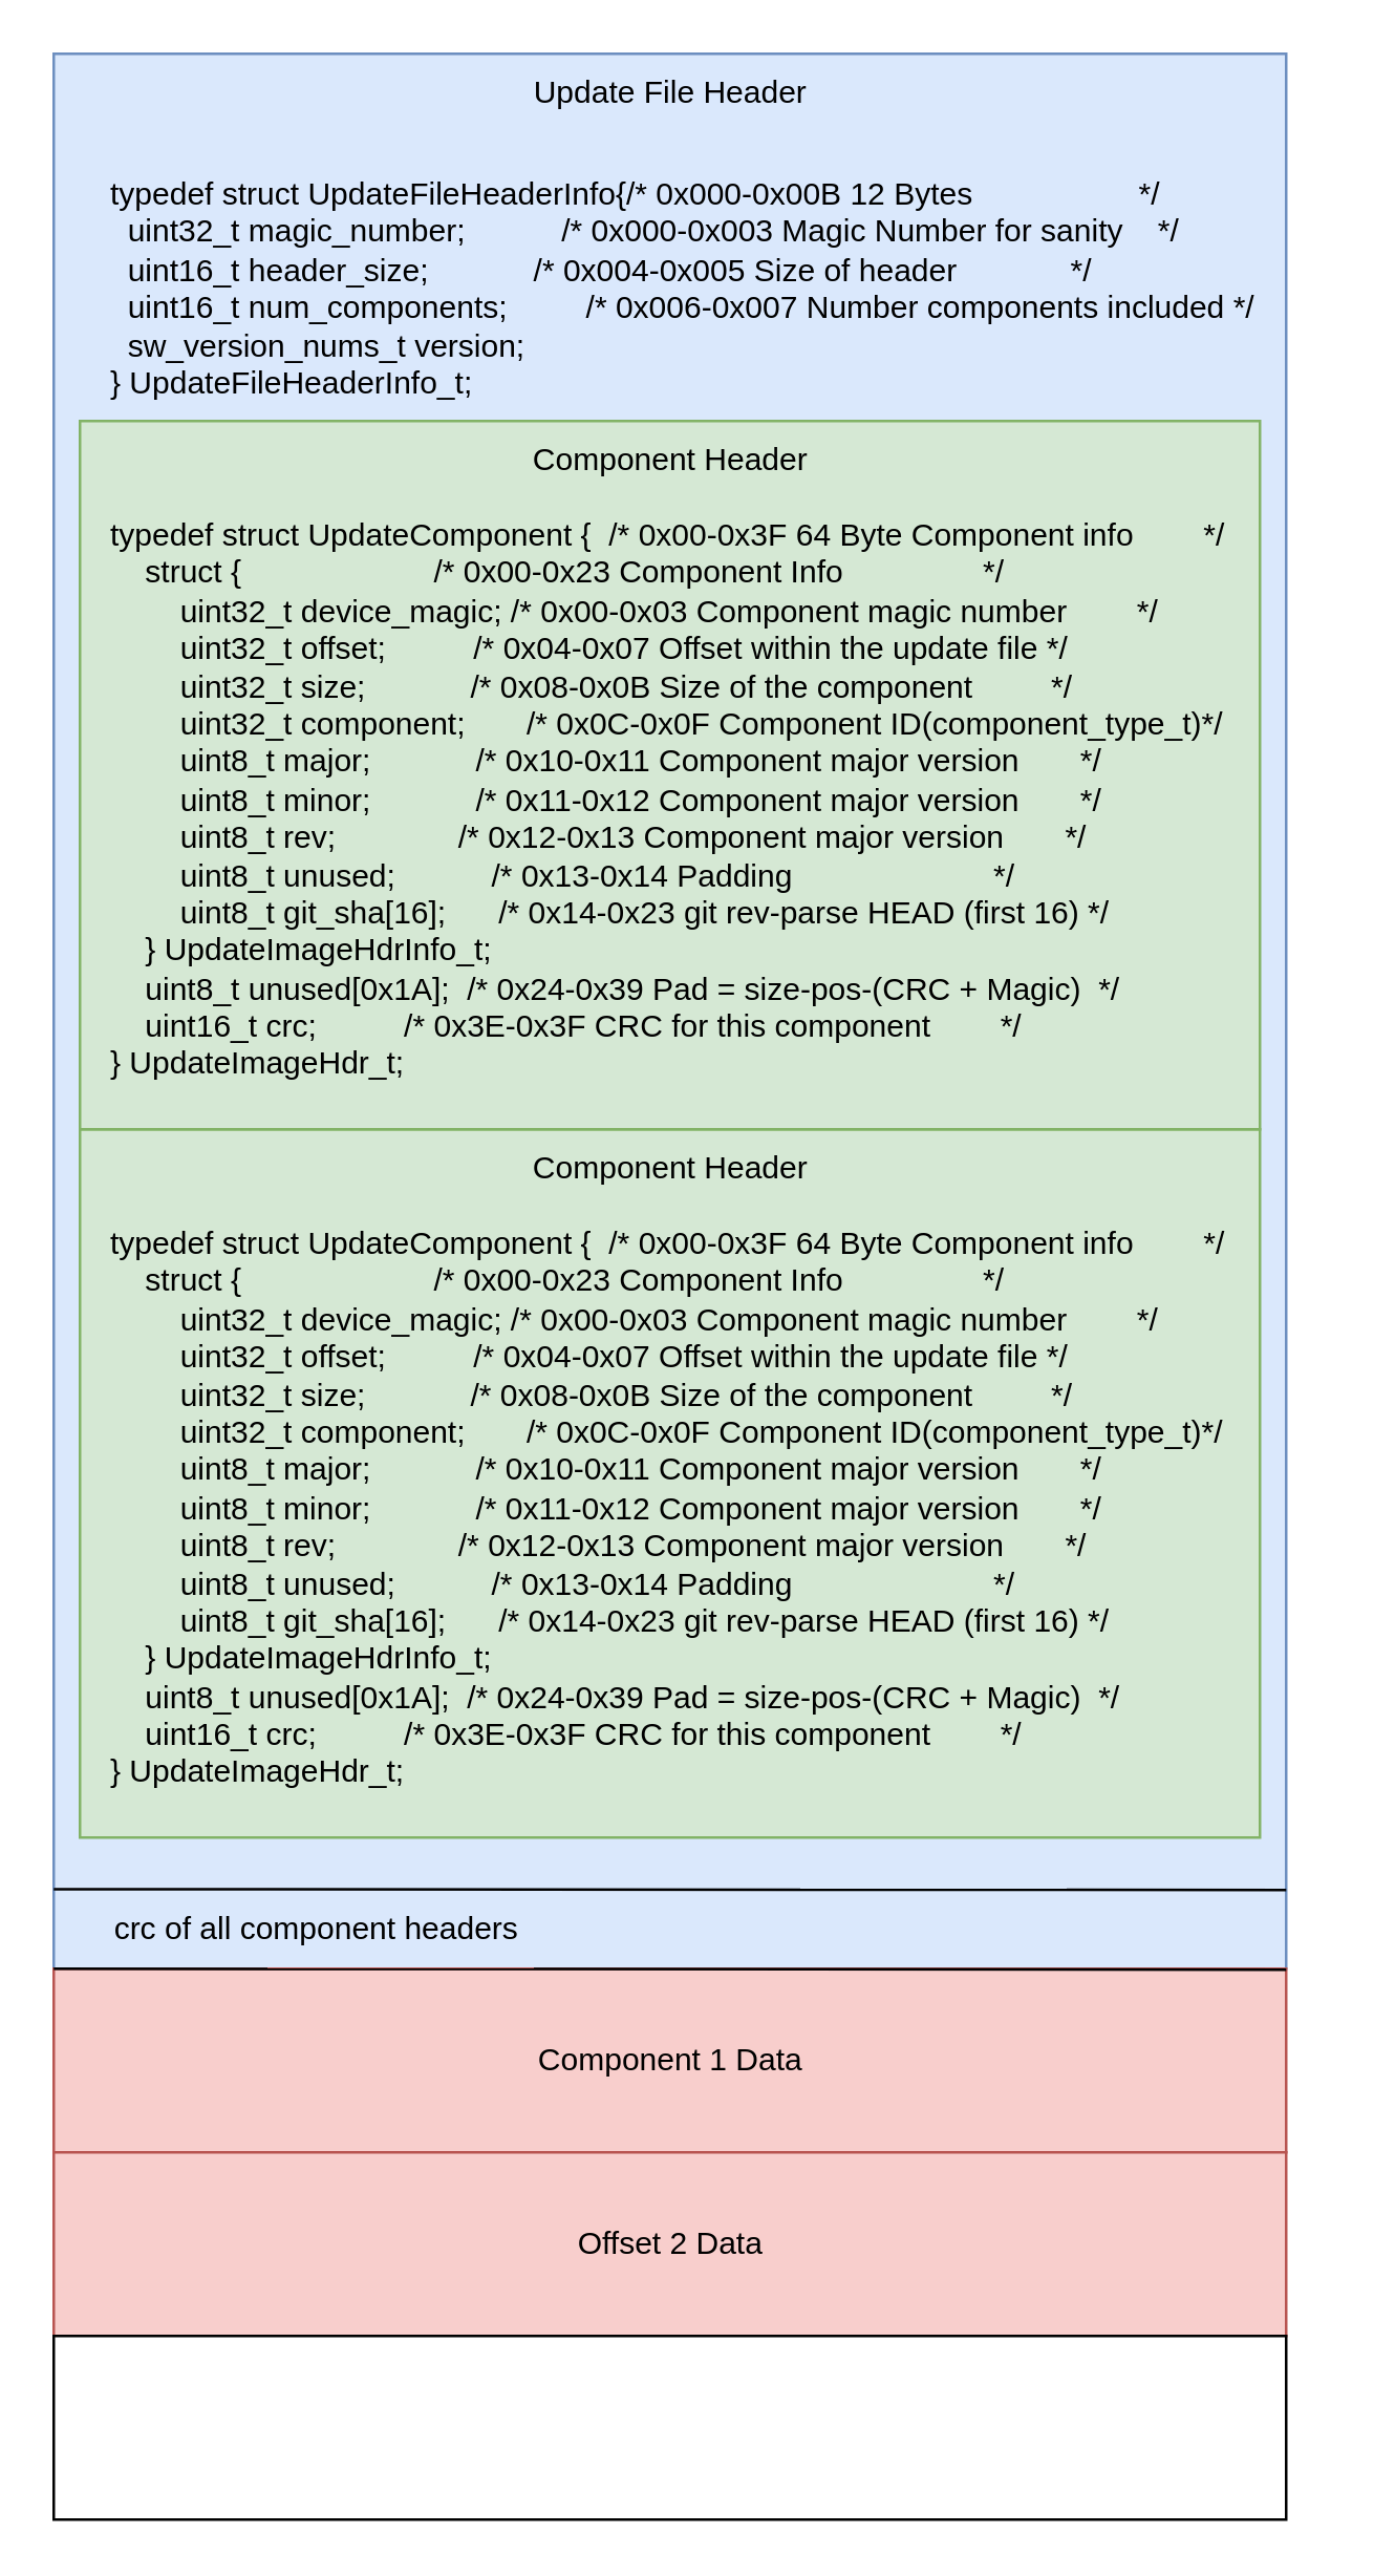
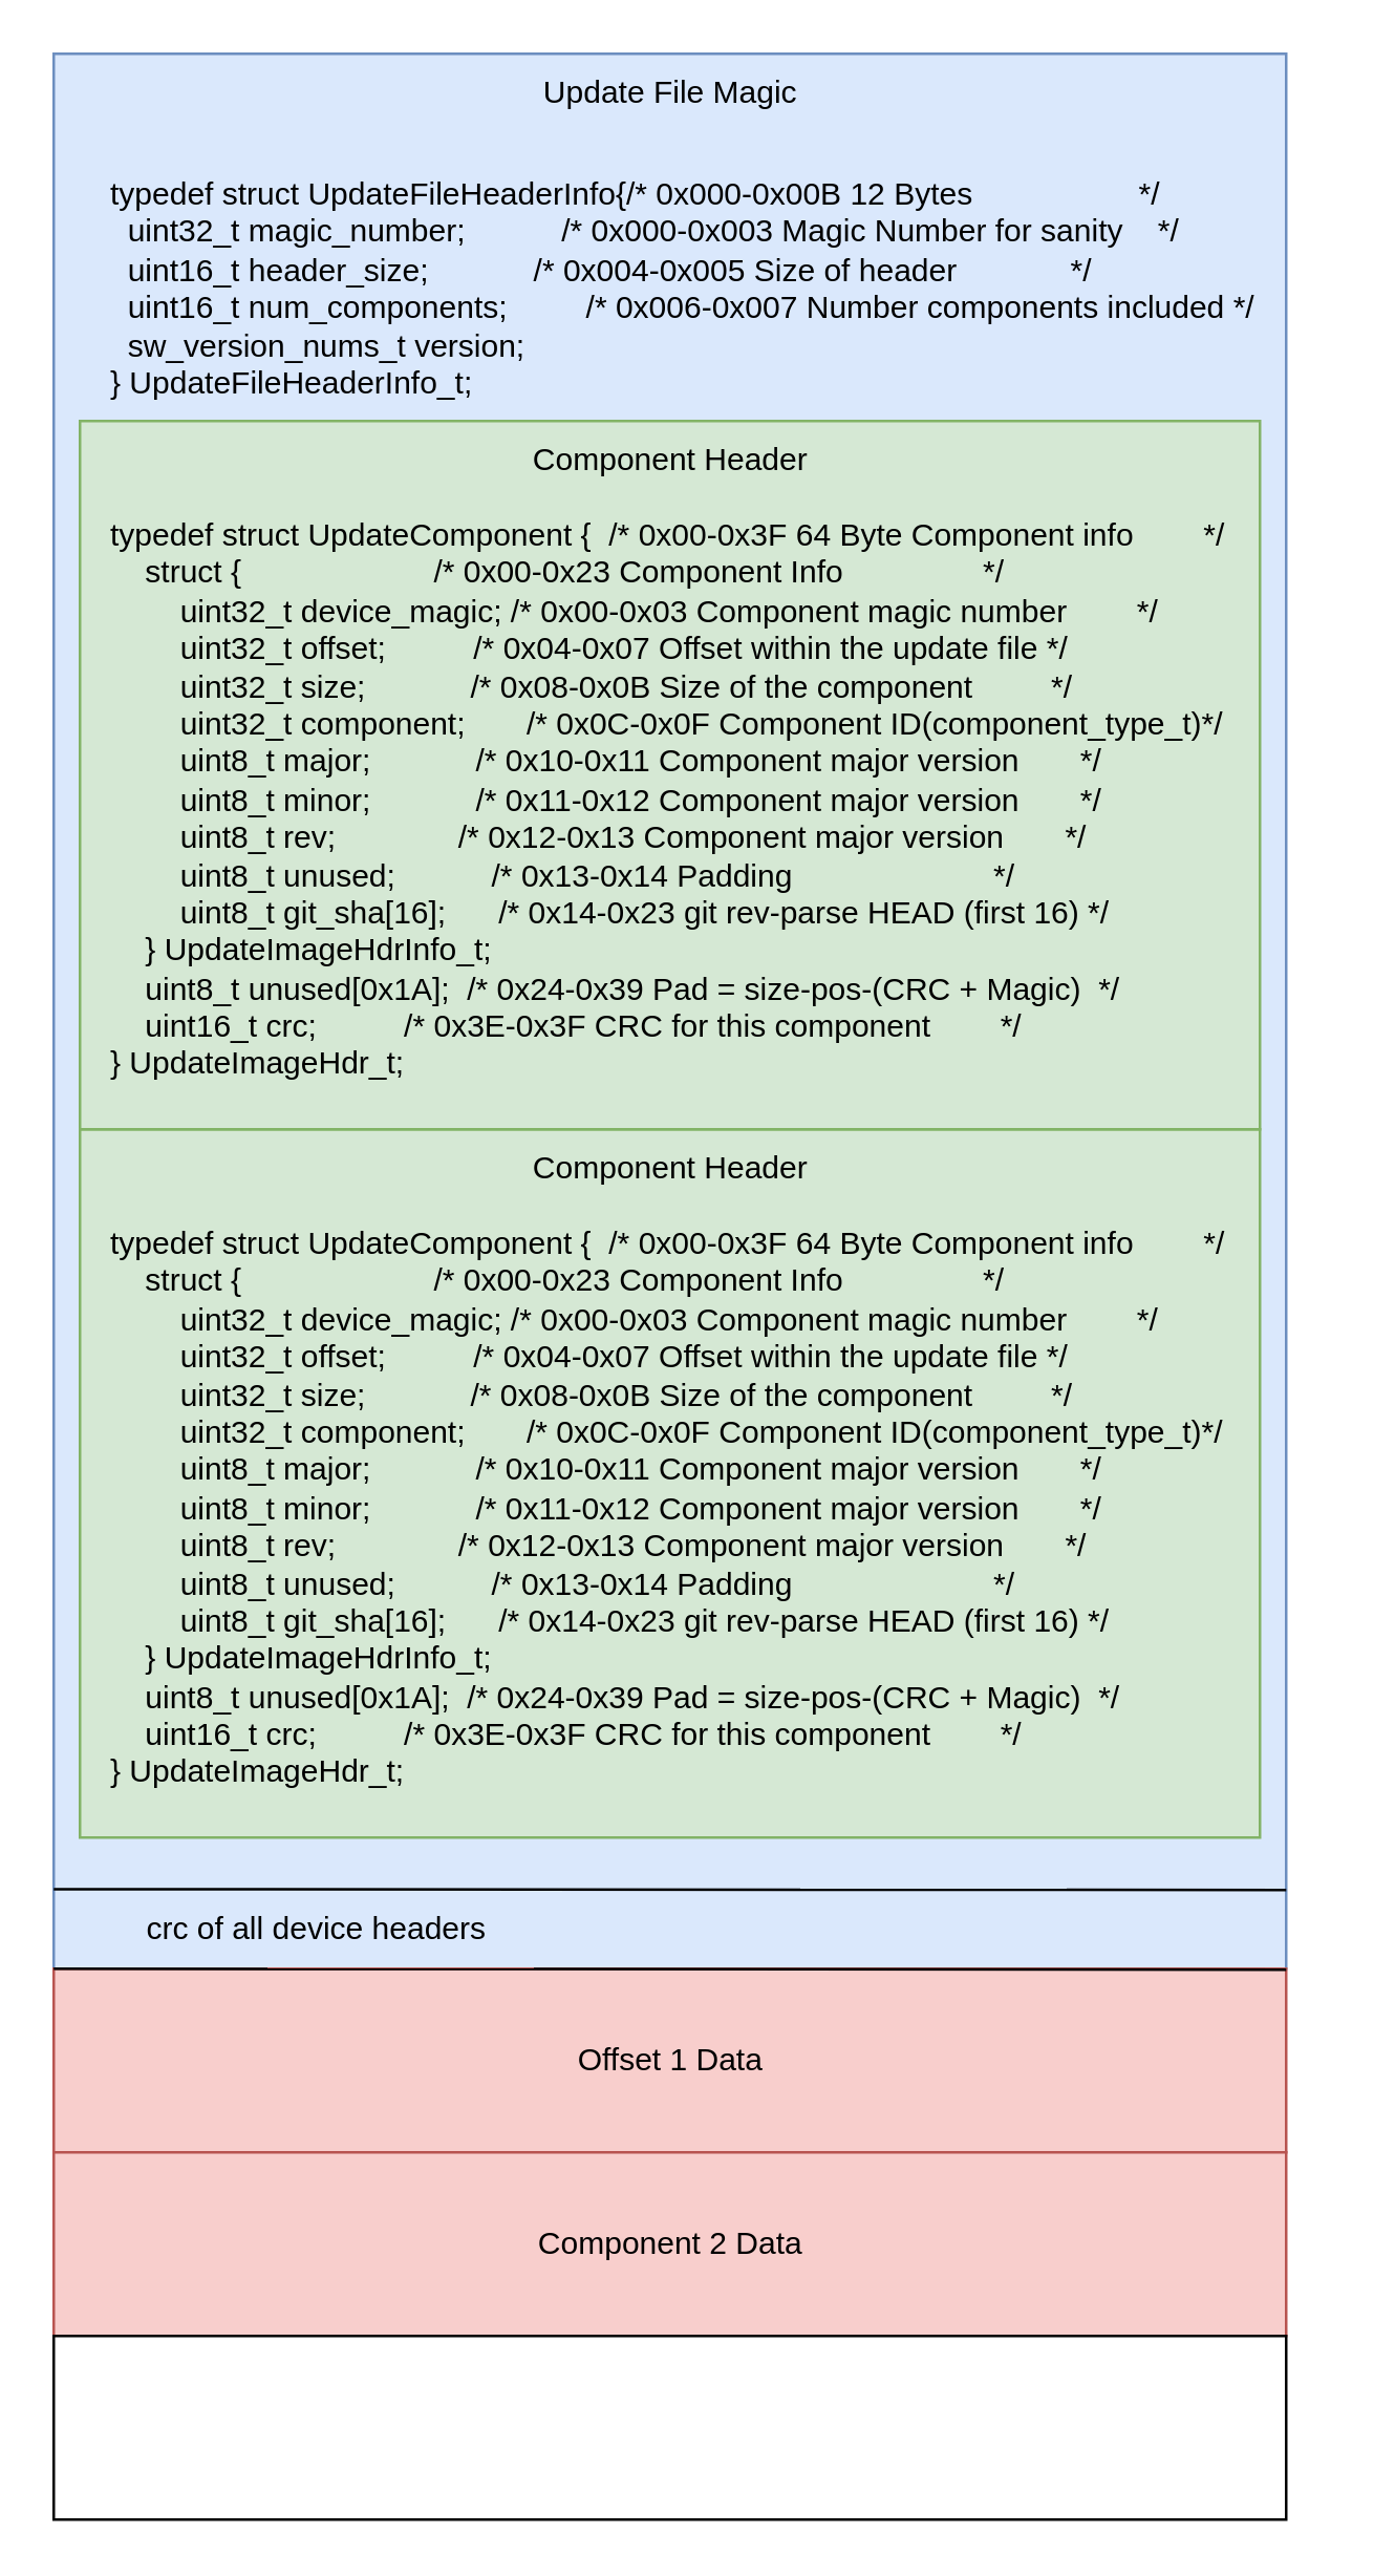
  <mxCell id="0" />
  <mxCell id="1" parent="0" />
  <mxCell id="2" value="" style="rounded=0;whiteSpace=wrap;html=1;fillColor=#dae8fc;strokeColor=#6c8ebf;" vertex="1" parent="1"><mxGeometry x="20" y="20" width="470" height="730" as="geometry" /></mxCell>
  <mxCell id="3" value="typedef struct UpdateFileHeaderInfo{/* 0x000-0x00B 12 Bytes                   */&#10;  uint32_t magic_number;           /* 0x000-0x003 Magic Number for sanity    */&#10;  uint16_t header_size;            /* 0x004-0x005 Size of header             */&#10;  uint16_t num_components;         /* 0x006-0x007 Number components included */&#10;  sw_version_nums_t version;&#10;} UpdateFileHeaderInfo_t;" style="text;whiteSpace=wrap;" vertex="1" parent="1"><mxGeometry x="40" y="60" width="470" height="110" as="geometry" /></mxCell>
- <mxCell id="4" value="Update File Header" style="text;html=1;align=center;verticalAlign=middle;resizable=0;points=[];autosize=1;strokeColor=none;fillColor=none;" vertex="1" parent="1"><mxGeometry x="190" y="20" width="130" height="30" as="geometry" /></mxCell>
+ <mxCell id="4" value="Update File Magic" style="text;html=1;align=center;verticalAlign=middle;resizable=0;points=[];autosize=1;strokeColor=none;fillColor=none;" vertex="1" parent="1"><mxGeometry x="190" y="20" width="130" height="30" as="geometry" /></mxCell>
  <mxCell id="5" value="" style="group" vertex="1" connectable="0" parent="1"><mxGeometry x="30" y="430" width="450" height="270" as="geometry" /></mxCell>
  <mxCell id="6" value="" style="rounded=0;whiteSpace=wrap;html=1;fillColor=#d5e8d4;strokeColor=#82b366;" vertex="1" parent="5"><mxGeometry width="450" height="270" as="geometry" /></mxCell>
  <mxCell id="7" value="Component Header" style="text;html=1;align=center;verticalAlign=middle;resizable=0;points=[];autosize=1;strokeColor=none;fillColor=none;" vertex="1" parent="5"><mxGeometry x="160" width="130" height="30" as="geometry" /></mxCell>
  <mxCell id="8" value="typedef struct UpdateComponent {  /* 0x00-0x3F 64 Byte Component info        */&#10;    struct {                      /* 0x00-0x23 Component Info                */&#10;        uint32_t device_magic; /* 0x00-0x03 Component magic number        */&#10;        uint32_t offset;          /* 0x04-0x07 Offset within the update file */&#10;        uint32_t size;            /* 0x08-0x0B Size of the component         */&#10;        uint32_t component;       /* 0x0C-0x0F Component ID(component_type_t)*/&#10;        uint8_t major;            /* 0x10-0x11 Component major version       */&#10;        uint8_t minor;            /* 0x11-0x12 Component major version       */&#10;        uint8_t rev;              /* 0x12-0x13 Component major version       */&#10;        uint8_t unused;           /* 0x13-0x14 Padding                       */&#10;        uint8_t git_sha[16];      /* 0x14-0x23 git rev-parse HEAD (first 16) */&#10;    } UpdateImageHdrInfo_t;&#10;    uint8_t unused[0x1A];  /* 0x24-0x39 Pad = size-pos-(CRC + Magic)  */&#10;    uint16_t crc;          /* 0x3E-0x3F CRC for this component        */&#10;} UpdateImageHdr_t;" style="text;whiteSpace=wrap;" vertex="1" parent="5"><mxGeometry x="10" y="30" width="440" height="240" as="geometry" /></mxCell>
  <mxCell id="9" value="" style="group" vertex="1" connectable="0" parent="1"><mxGeometry x="30" y="160" width="450" height="270" as="geometry" /></mxCell>
  <mxCell id="10" value="" style="rounded=0;whiteSpace=wrap;html=1;fillColor=#d5e8d4;strokeColor=#82b366;" vertex="1" parent="9"><mxGeometry width="450" height="270" as="geometry" /></mxCell>
  <mxCell id="11" value="Component Header" style="text;html=1;align=center;verticalAlign=middle;resizable=0;points=[];autosize=1;strokeColor=none;fillColor=none;" vertex="1" parent="9"><mxGeometry x="160" width="130" height="30" as="geometry" /></mxCell>
  <mxCell id="12" value="typedef struct UpdateComponent {  /* 0x00-0x3F 64 Byte Component info        */&#10;    struct {                      /* 0x00-0x23 Component Info                */&#10;        uint32_t device_magic; /* 0x00-0x03 Component magic number        */&#10;        uint32_t offset;          /* 0x04-0x07 Offset within the update file */&#10;        uint32_t size;            /* 0x08-0x0B Size of the component         */&#10;        uint32_t component;       /* 0x0C-0x0F Component ID(component_type_t)*/&#10;        uint8_t major;            /* 0x10-0x11 Component major version       */&#10;        uint8_t minor;            /* 0x11-0x12 Component major version       */&#10;        uint8_t rev;              /* 0x12-0x13 Component major version       */&#10;        uint8_t unused;           /* 0x13-0x14 Padding                       */&#10;        uint8_t git_sha[16];      /* 0x14-0x23 git rev-parse HEAD (first 16) */&#10;    } UpdateImageHdrInfo_t;&#10;    uint8_t unused[0x1A];  /* 0x24-0x39 Pad = size-pos-(CRC + Magic)  */&#10;    uint16_t crc;          /* 0x3E-0x3F CRC for this component        */&#10;} UpdateImageHdr_t;" style="text;whiteSpace=wrap;" vertex="1" parent="9"><mxGeometry x="10" y="30" width="440" height="240" as="geometry" /></mxCell>
- <mxCell id="13" value="crc of all component headers" style="text;html=1;align=center;verticalAlign=middle;resizable=0;points=[];autosize=1;strokeColor=none;fillColor=none;" vertex="1" parent="1"><mxGeometry x="30" y="720" width="180" height="30" as="geometry" /></mxCell>
+ <mxCell id="13" value="crc of all device headers" style="text;html=1;align=center;verticalAlign=middle;resizable=0;points=[];autosize=1;strokeColor=none;fillColor=none;" vertex="1" parent="1"><mxGeometry x="30" y="720" width="180" height="30" as="geometry" /></mxCell>
  <mxCell id="14" value="" style="endArrow=none;html=1;rounded=0;" edge="1" parent="1"><mxGeometry width="50" height="50" relative="1" as="geometry"><mxPoint x="20" y="719.65" as="sourcePoint" /><mxPoint x="490" y="720" as="targetPoint" /></mxGeometry></mxCell>
  <mxCell id="15" value="" style="rounded=0;whiteSpace=wrap;html=1;fillColor=#f8cecc;strokeColor=#b85450;" vertex="1" parent="1"><mxGeometry x="20" y="750" width="470" height="70" as="geometry" /></mxCell>
  <mxCell id="16" value="" style="endArrow=none;html=1;rounded=0;" edge="1" parent="1"><mxGeometry width="50" height="50" relative="1" as="geometry"><mxPoint x="20" y="750" as="sourcePoint" /><mxPoint x="490" y="750.35" as="targetPoint" /></mxGeometry></mxCell>
- <mxCell id="17" value="Component 1 Data" style="text;html=1;align=center;verticalAlign=middle;resizable=0;points=[];autosize=1;strokeColor=none;fillColor=none;" vertex="1" parent="1"><mxGeometry x="195" y="770" width="120" height="30" as="geometry" /></mxCell>
+ <mxCell id="17" value="Offset 1 Data" style="text;html=1;align=center;verticalAlign=middle;resizable=0;points=[];autosize=1;strokeColor=none;fillColor=none;" vertex="1" parent="1"><mxGeometry x="195" y="770" width="120" height="30" as="geometry" /></mxCell>
  <mxCell id="18" value="" style="rounded=0;whiteSpace=wrap;html=1;fillColor=#f8cecc;strokeColor=#b85450;" vertex="1" parent="1"><mxGeometry x="20" y="820" width="470" height="70" as="geometry" /></mxCell>
- <mxCell id="19" value="Offset 2 Data" style="text;html=1;align=center;verticalAlign=middle;resizable=0;points=[];autosize=1;strokeColor=none;fillColor=none;" vertex="1" parent="1"><mxGeometry x="195" y="840" width="120" height="30" as="geometry" /></mxCell>
+ <mxCell id="19" value="Component 2 Data" style="text;html=1;align=center;verticalAlign=middle;resizable=0;points=[];autosize=1;strokeColor=none;fillColor=none;" vertex="1" parent="1"><mxGeometry x="195" y="840" width="120" height="30" as="geometry" /></mxCell>
  <mxCell id="20" value="" style="rounded=0;whiteSpace=wrap;html=1;" vertex="1" parent="1"><mxGeometry x="20" y="890" width="470" height="70" as="geometry" /></mxCell>
